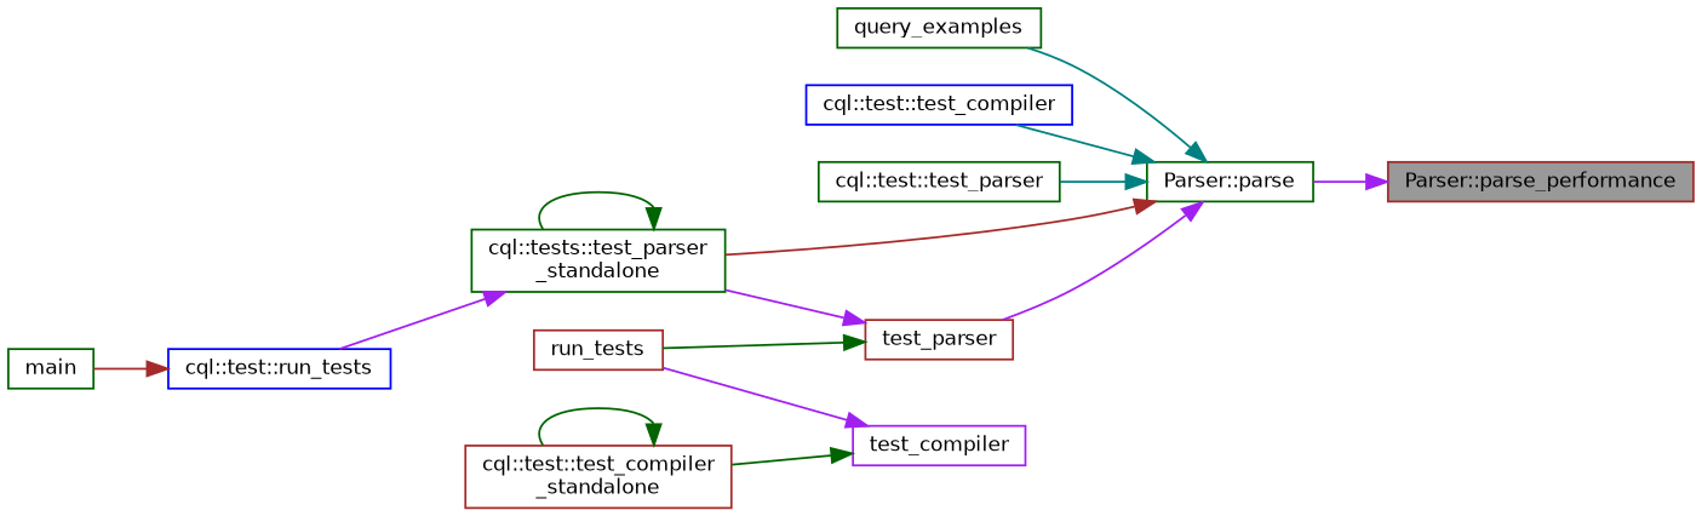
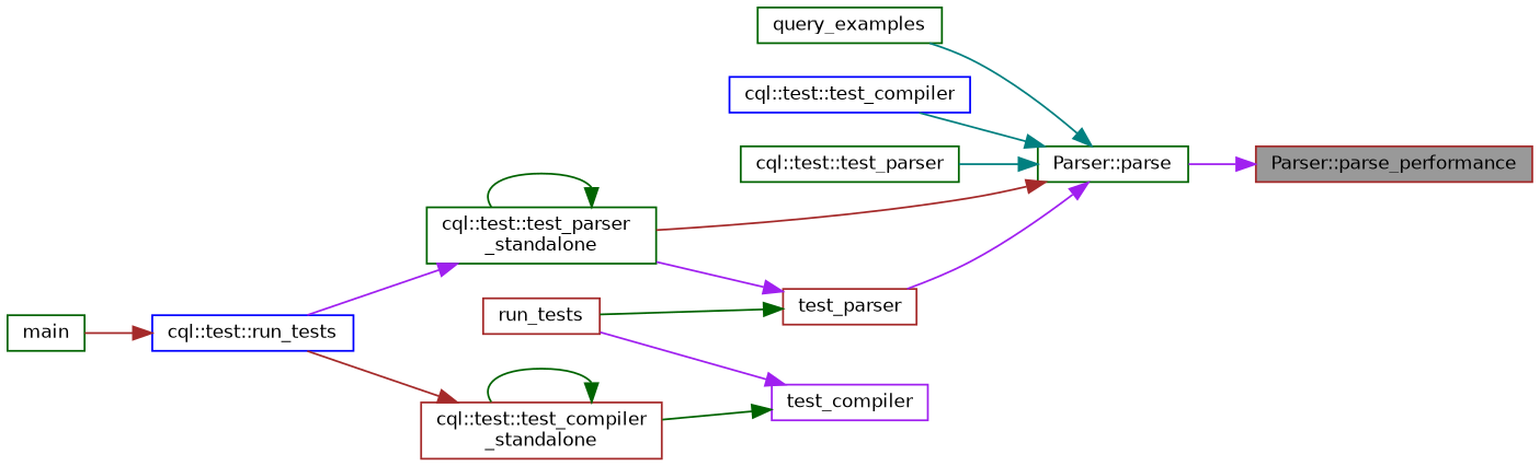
  digraph {
    rankdir=RL
    node [color=darkgreen fillcolor=white fontname=Helvetica fontsize=10 shape=box style=filled]
    edge [color=purple dir=back fontname=Helvetica fontsize=10 labelfontname=Helvetica labelfontsize=10 style=solid]
    n1 [color=brown fillcolor=grey60 fontcolor=black height=0.2 label="Parser::parse_performance" width=0.4]
    n2 [height=0.2 label="Parser::parse" width=0.4]
    n3 [height=0.2 label=query_examples width=0.4]
    n4 [color=blue height=0.2 label="cql::test::test_compiler" width=0.4]
    n5 [height=0.2 label="cql::test::test_parser" width=0.4]
    n6 [color=brown height=0.2 label=test_parser width=0.4]
-   n7 [height=0.2 label="cql::tests::test_parser\l_standalone" width=0.4]
+   n7 [height=0.2 label="cql::test::test_parser\l_standalone" width=0.4]
    n8 [color=purple height=0.2 label=test_compiler width=0.4]
    n9 [color=brown height=0.2 label=run_tests width=0.4]
    n10 [color=brown height=0.2 label="cql::test::test_compiler\l_standalone" width=0.4]
    n11 [color=blue height=0.2 label="cql::test::run_tests" width=0.4]
    n12 [height=0.2 label=main width=0.4]
    n1 -> n2
    n2 -> n3 [color=teal]
    n2 -> n4 [color=teal]
    n2 -> n5 [color=teal]
    n2 -> n6
    n2 -> n7 [color=brown]
    n6 -> n7
    n6 -> n9 [color=darkgreen]
    n7 -> n7 [color=darkgreen]
    n7 -> n11
    n8 -> n9
    n8 -> n10 [color=darkgreen]
    n10 -> n10 [color=darkgreen]
+   n10 -> n11 [color=brown]
    n11 -> n12 [color=brown]
  }
